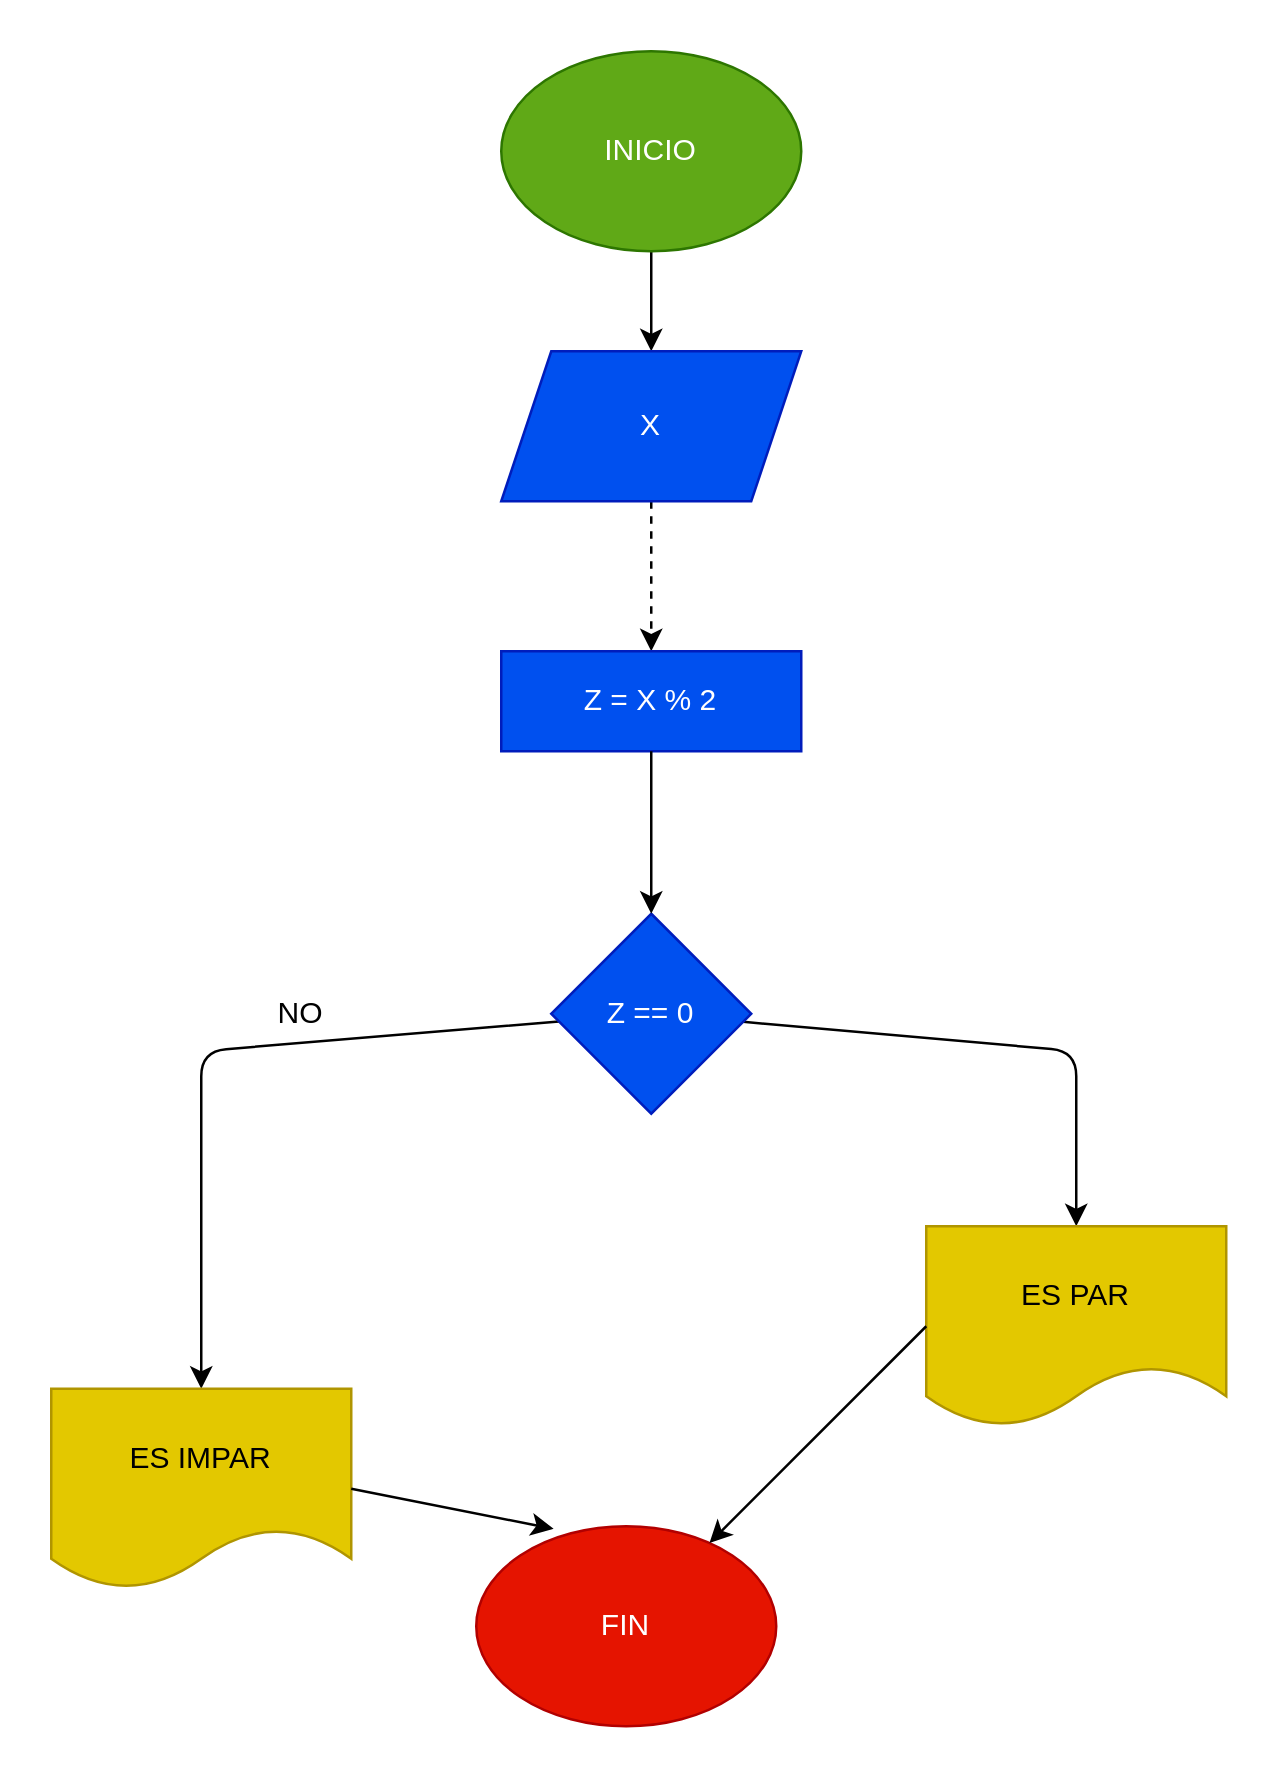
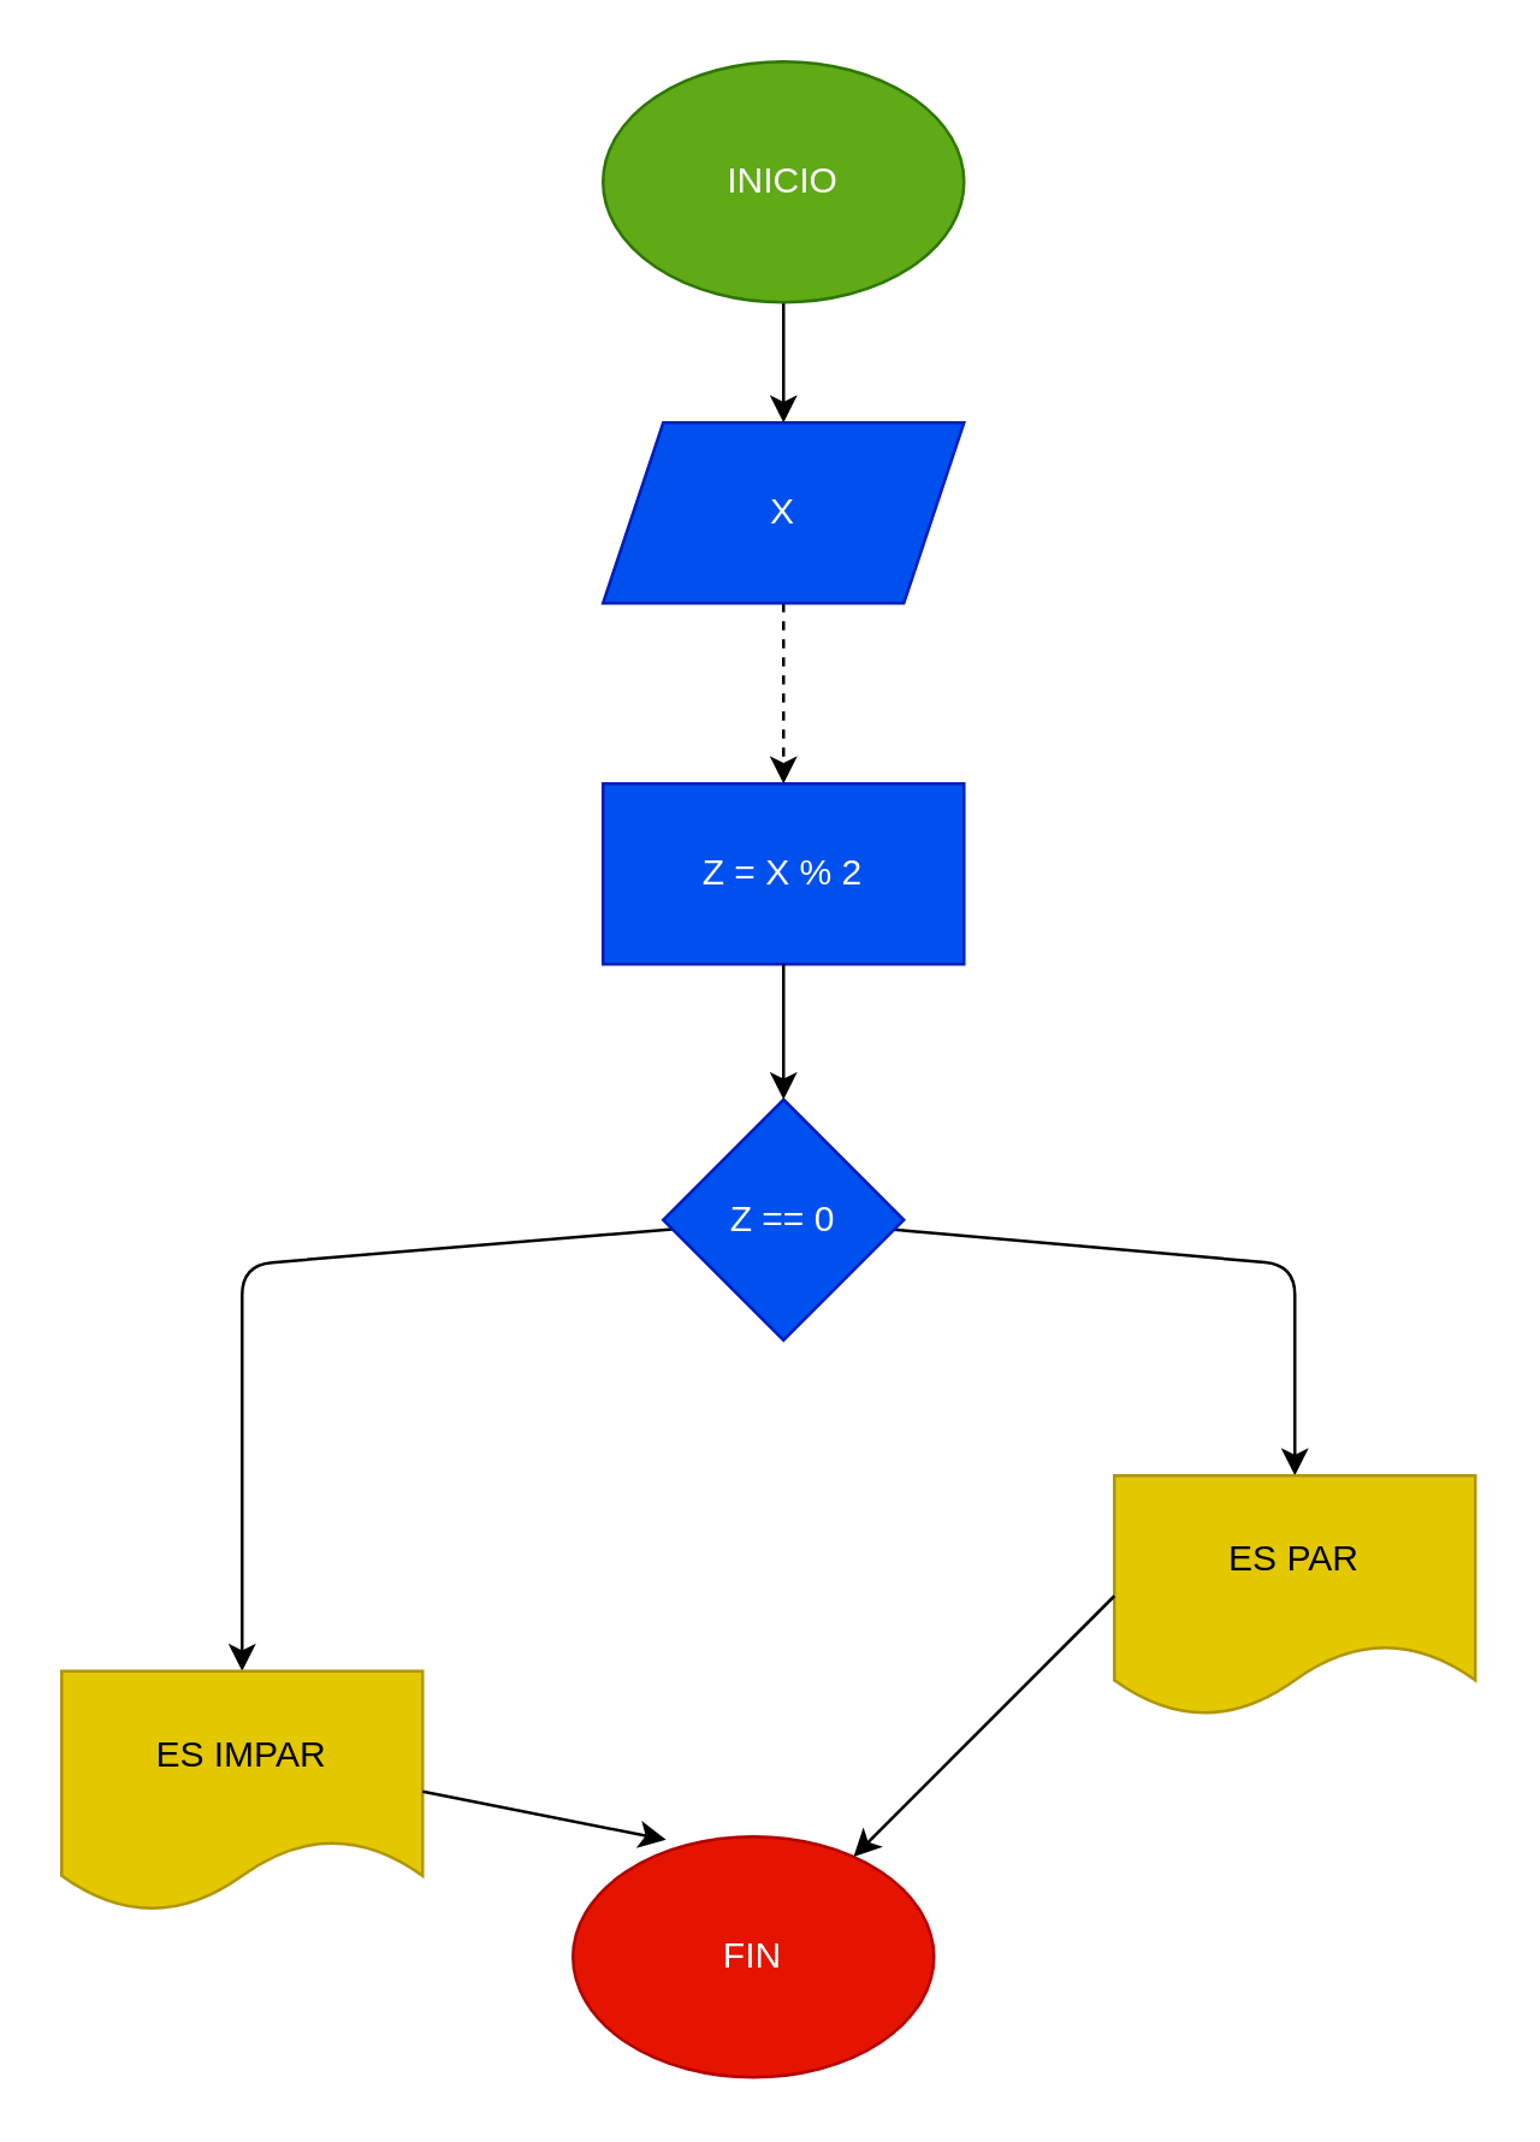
  <mxCell id="0" />
  <mxCell id="1" parent="0" />
  <mxCell id="2" value="" style="edgeStyle=none;html=1;" parent="1" source="3" target="5" edge="1"><mxGeometry relative="1" as="geometry" /></mxCell>
  <mxCell id="3" value="INICIO" style="ellipse;whiteSpace=wrap;html=1;fillColor=#60a917;fontColor=#ffffff;strokeColor=#2D7600;" parent="1" vertex="1"><mxGeometry x="200" y="20" width="120" height="80" as="geometry" /></mxCell>
  <mxCell id="4" value="" style="edgeStyle=none;html=1;dashed=1;" edge="1" parent="1" source="5" target="15"><mxGeometry relative="1" as="geometry" /></mxCell>
  <mxCell id="5" value="X" style="shape=parallelogram;perimeter=parallelogramPerimeter;whiteSpace=wrap;html=1;fixedSize=1;fillColor=#0050ef;fontColor=#ffffff;strokeColor=#001DBC;" parent="1" vertex="1"><mxGeometry x="200" y="140" width="120" height="60" as="geometry" /></mxCell>
  <mxCell id="6" value="" style="edgeStyle=none;html=1;entryX=0.5;entryY=0;entryDx=0;entryDy=0;" parent="1" source="8" target="11" edge="1"><mxGeometry relative="1" as="geometry"><mxPoint x="430" y="490" as="targetPoint" /><Array as="points"><mxPoint x="430" y="420" /></Array></mxGeometry></mxCell>
  <mxCell id="7" value="" style="edgeStyle=none;html=1;entryX=0.5;entryY=0;entryDx=0;entryDy=0;" parent="1" source="8" target="10" edge="1"><mxGeometry relative="1" as="geometry"><mxPoint x="80" y="490" as="targetPoint" /><Array as="points"><mxPoint x="80" y="420" /></Array></mxGeometry></mxCell>
  <mxCell id="8" value="Z == 0" style="rhombus;whiteSpace=wrap;html=1;fillColor=#0050ef;fontColor=#ffffff;strokeColor=#001DBC;" parent="1" vertex="1"><mxGeometry x="220" y="365" width="80" height="80" as="geometry" /></mxCell>
- <mxCell id="9" value="NO" style="text;html=1;strokeColor=none;fillColor=none;align=center;verticalAlign=middle;whiteSpace=wrap;rounded=0;" parent="1" vertex="1"><mxGeometry x="90" y="390" width="60" height="30" as="geometry" /></mxCell>
  <mxCell id="10" value="ES IMPAR" style="shape=document;whiteSpace=wrap;html=1;boundedLbl=1;fillColor=#e3c800;fontColor=#000000;strokeColor=#B09500;" parent="1" vertex="1"><mxGeometry x="20" y="555" width="120" height="80" as="geometry" /></mxCell>
  <mxCell id="11" value="ES PAR" style="shape=document;whiteSpace=wrap;html=1;boundedLbl=1;fillColor=#e3c800;fontColor=#000000;strokeColor=#B09500;" parent="1" vertex="1"><mxGeometry x="370" y="490" width="120" height="80" as="geometry" /></mxCell>
  <mxCell id="12" value="FIN" style="ellipse;whiteSpace=wrap;html=1;fillColor=#e51400;fontColor=#ffffff;strokeColor=#B20000;" parent="1" vertex="1"><mxGeometry x="190" y="610" width="120" height="80" as="geometry" /></mxCell>
  <mxCell id="13" value="" style="endArrow=classic;html=1;exitX=1;exitY=0.5;exitDx=0;exitDy=0;entryX=0.258;entryY=0.013;entryDx=0;entryDy=0;entryPerimeter=0;" parent="1" source="10" target="12" edge="1"><mxGeometry width="50" height="50" relative="1" as="geometry"><mxPoint x="250" y="530" as="sourcePoint" /><mxPoint x="250" y="610" as="targetPoint" /></mxGeometry></mxCell>
  <mxCell id="14" value="" style="endArrow=classic;html=1;exitX=0;exitY=0.5;exitDx=0;exitDy=0;" parent="1" source="11" target="12" edge="1"><mxGeometry width="50" height="50" relative="1" as="geometry"><mxPoint x="300" y="580" as="sourcePoint" /><mxPoint x="350" y="530" as="targetPoint" /></mxGeometry></mxCell>
- <mxCell id="15" value="Z = X % 2" style="whiteSpace=wrap;html=1;fillColor=#0050ef;strokeColor=#001DBC;fontColor=#ffffff;" vertex="1" parent="1"><mxGeometry x="200" y="260" width="120" height="40" as="geometry" /></mxCell>
+ <mxCell id="15" value="Z = X % 2" style="whiteSpace=wrap;html=1;fillColor=#0050ef;strokeColor=#001DBC;fontColor=#ffffff;" vertex="1" parent="1"><mxGeometry x="200" y="260" width="120" height="60" as="geometry" /></mxCell>
  <mxCell id="16" value="" style="endArrow=classic;html=1;exitX=0.5;exitY=1;exitDx=0;exitDy=0;" edge="1" parent="1" source="15" target="8"><mxGeometry width="50" height="50" relative="1" as="geometry"><mxPoint x="110" y="460" as="sourcePoint" /><mxPoint x="160" y="410" as="targetPoint" /></mxGeometry></mxCell>
